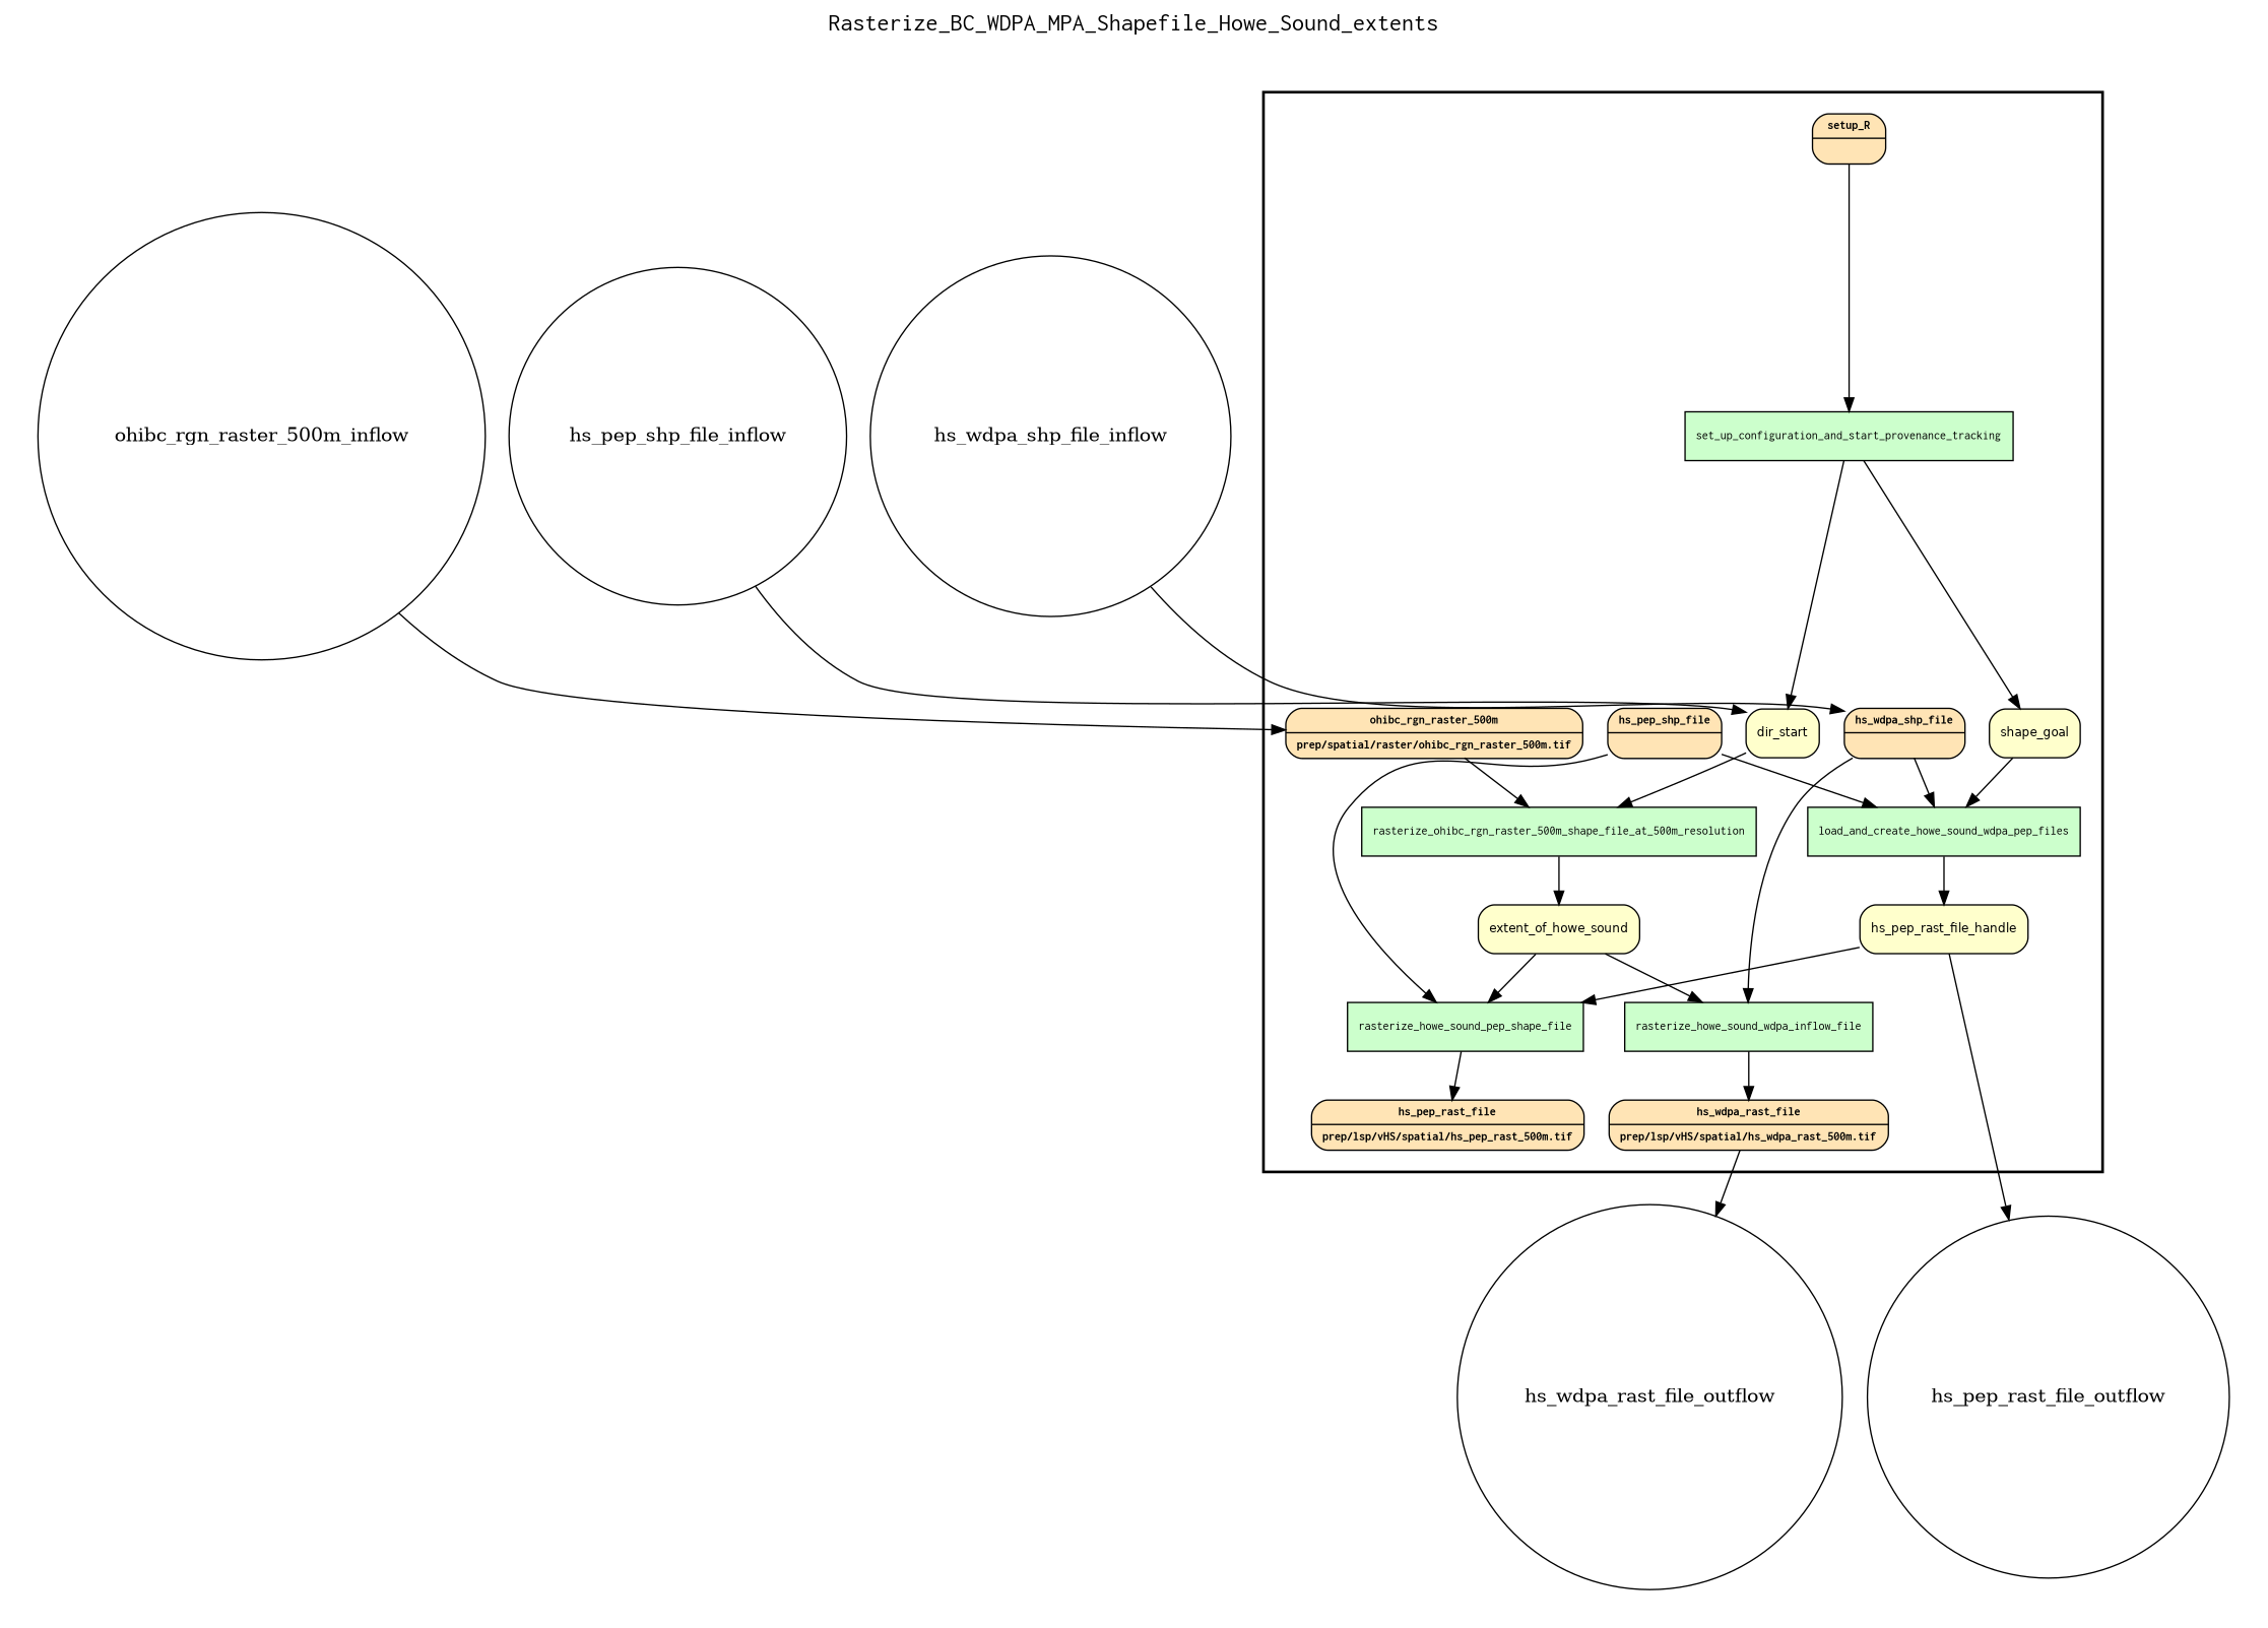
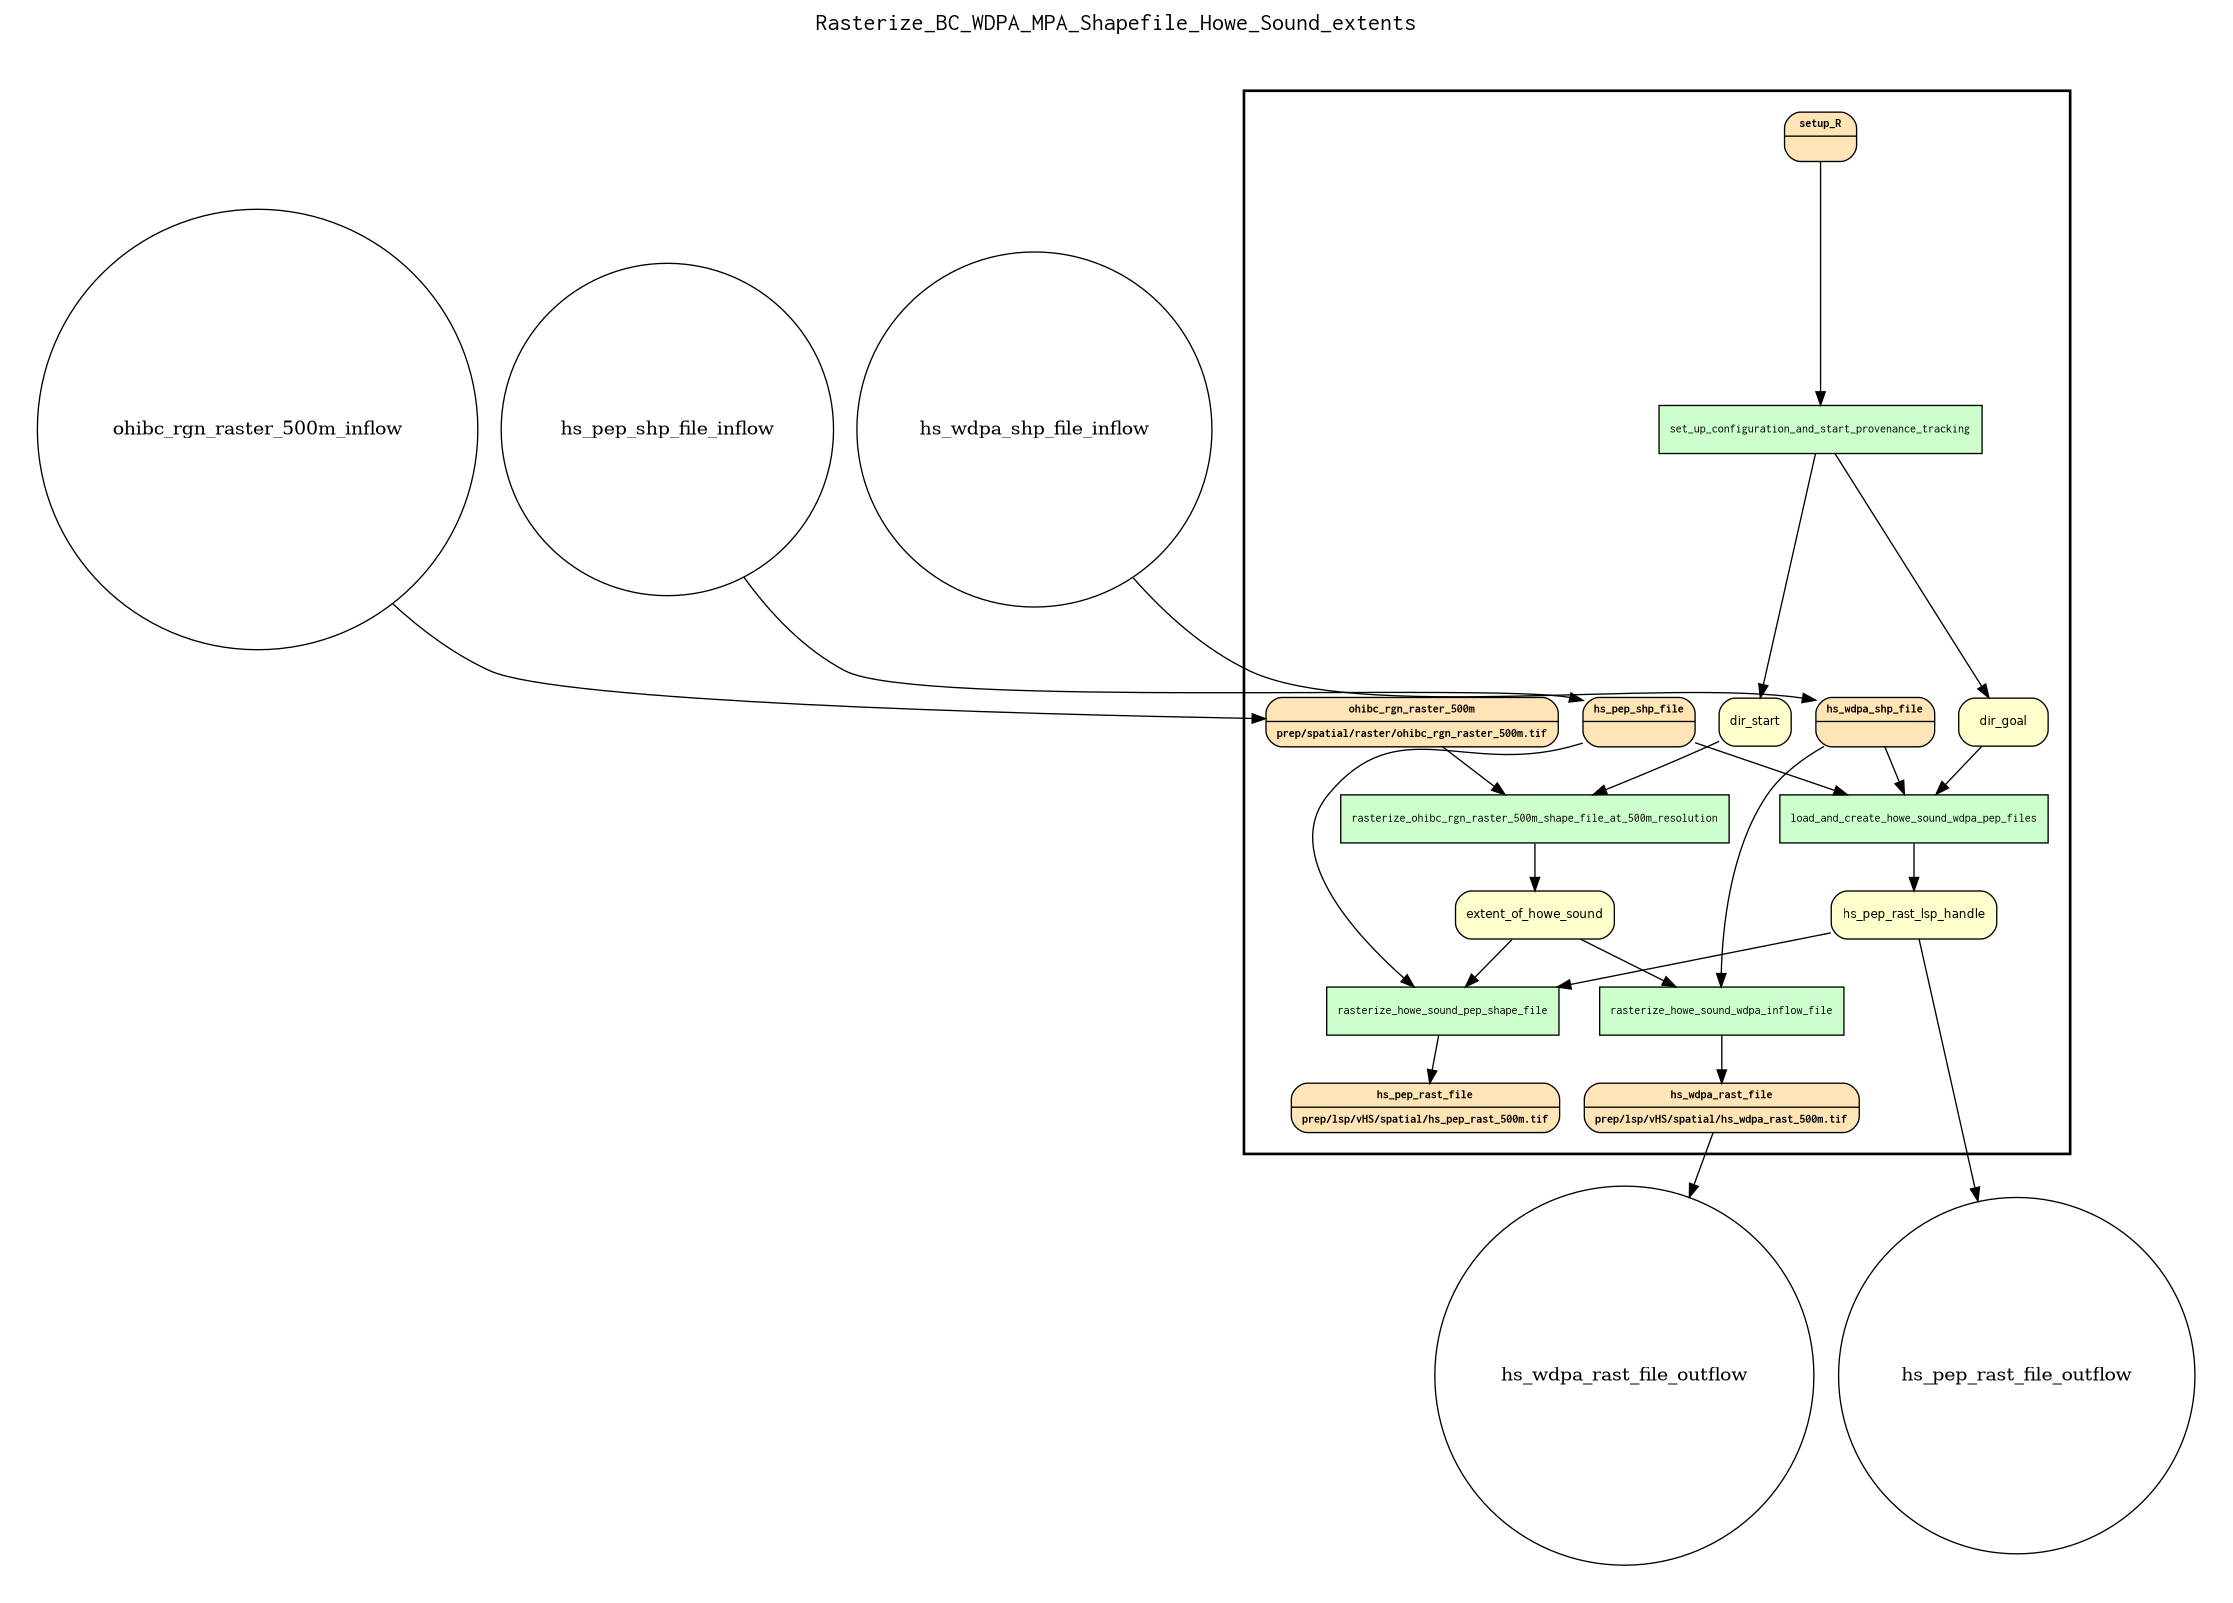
  digraph {
    fontname=Courier
    fontsize=18
    label=Rasterize_BC_WDPA_MPA_Shapefile_Howe_Sound_extents
    labelloc=t
    rankdir=TB
    node [fillcolor="#FFE4B5" fontname="Courier-Bold" fontsize=9 peripheries=1 shape=box style="rounded,filled"]
    set_up_configuration_and_start_provenance_tracking [fillcolor="#CCFFCC" fontname=Courier style=filled]
    rasterize_ohibc_rgn_raster_500m_shape_file_at_500m_resolution [fillcolor="#CCFFCC" fontname=Courier style=filled]
    load_and_create_howe_sound_wdpa_pep_files [fillcolor="#CCFFCC" fontname=Courier style=filled]
    n4 [fillcolor="#CCFFCC" fontname=Courier label=rasterize_howe_sound_wdpa_inflow_file style=filled]
    rasterize_howe_sound_pep_shape_file [fillcolor="#CCFFCC" fontname=Courier style=filled]
    n6 [label="{<f0> setup_R |<f1>}" rankdir=LR shape=record]
    n7 [label="{<f0> ohibc_rgn_raster_500m |<f1>prep/spatial/raster/ohibc_rgn_raster_500m.tif\l}" rankdir=LR shape=record]
    n8 [label="{<f0> hs_wdpa_shp_file |<f1>}" rankdir=LR shape=record]
    n9 [label="{<f0> hs_pep_shp_file |<f1>}" rankdir=LR shape=record]
    n10 [fillcolor="#FFFFCC" fontname=Helvetica label=dir_start]
-   dir_goal [fillcolor="#FFFFCC" fontname=Helvetica label=shape_goal]
+   dir_goal [fillcolor="#FFFFCC" fontname=Helvetica]
    extent_of_howe_sound [fillcolor="#FFFFCC" fontname=Helvetica]
-   hs_pep_rast_file_handle [fillcolor="#FFFFCC" fontname=Helvetica]
+   hs_pep_rast_file_handle [fillcolor="#FFFFCC" fontname=Helvetica label=hs_pep_rast_lsp_handle]
    n14 [label="{<f0> hs_wdpa_rast_file |<f1>prep/lsp/vHS/spatial/hs_wdpa_rast_500m.tif\l}" rankdir=LR shape=record]
    n15 [label="{<f0> hs_pep_rast_file |<f1>prep/lsp/vHS/spatial/hs_pep_rast_500m.tif\l}" rankdir=LR shape=record]
    ohibc_rgn_raster_500m_inflow [fillcolor="#FFFFFF" shape=circle width=0.2 fontname="" fontsize="" style=""]
    hs_wdpa_shp_file_inflow [fillcolor="#FFFFFF" shape=circle width=0.2 fontname="" fontsize="" style=""]
    hs_pep_shp_file_inflow [fillcolor="#FFFFFF" shape=circle width=0.2 fontname="" fontsize="" style=""]
    hs_pep_rast_file_outflow [fillcolor="#FFFFFF" shape=circle width=0.2 fontname="" fontsize="" style=""]
    hs_wdpa_rast_file_outflow [fillcolor="#FFFFFF" shape=circle width=0.2 fontname="" fontsize="" style=""]
    subgraph cluster_1 {
      color=black
      label=""
      penwidth=2
      subgraph cluster_2 {
        color=white
        label=""
        penwidth=2
        set_up_configuration_and_start_provenance_tracking
        rasterize_ohibc_rgn_raster_500m_shape_file_at_500m_resolution
        load_and_create_howe_sound_wdpa_pep_files
        n4
        rasterize_howe_sound_pep_shape_file
        n6
        n7
        n8
        n9
        n10
        dir_goal
        extent_of_howe_sound
        hs_pep_rast_file_handle
        n14
        n15
      }
    }
    subgraph cluster_3 {
      color=white
      label=""
      penwidth=2
      subgraph cluster_4 {
        color=white
        label=""
        penwidth=2
        ohibc_rgn_raster_500m_inflow
        hs_wdpa_shp_file_inflow
        hs_pep_shp_file_inflow
      }
    }
    subgraph cluster_5 {
      color=white
      label=""
      penwidth=2
      subgraph cluster_6 {
        color=white
        label=""
        penwidth=2
        hs_pep_rast_file_outflow
        hs_wdpa_rast_file_outflow
      }
    }
    set_up_configuration_and_start_provenance_tracking -> n10
    set_up_configuration_and_start_provenance_tracking -> dir_goal
    rasterize_ohibc_rgn_raster_500m_shape_file_at_500m_resolution -> extent_of_howe_sound
    load_and_create_howe_sound_wdpa_pep_files -> hs_pep_rast_file_handle
    n4 -> n14
    rasterize_howe_sound_pep_shape_file -> n15
    n6 -> set_up_configuration_and_start_provenance_tracking
    n7 -> rasterize_ohibc_rgn_raster_500m_shape_file_at_500m_resolution
    n8 -> load_and_create_howe_sound_wdpa_pep_files
    n8 -> n4
    n9 -> load_and_create_howe_sound_wdpa_pep_files
    n9 -> rasterize_howe_sound_pep_shape_file
    n10 -> rasterize_ohibc_rgn_raster_500m_shape_file_at_500m_resolution
    dir_goal -> load_and_create_howe_sound_wdpa_pep_files
    extent_of_howe_sound -> n4
    extent_of_howe_sound -> rasterize_howe_sound_pep_shape_file
    hs_pep_rast_file_handle -> rasterize_howe_sound_pep_shape_file
    hs_pep_rast_file_handle -> hs_pep_rast_file_outflow
    n14 -> hs_wdpa_rast_file_outflow
    ohibc_rgn_raster_500m_inflow -> n7
    hs_wdpa_shp_file_inflow -> n8
-   hs_pep_shp_file_inflow -> n10
+   hs_pep_shp_file_inflow -> n9
  }
